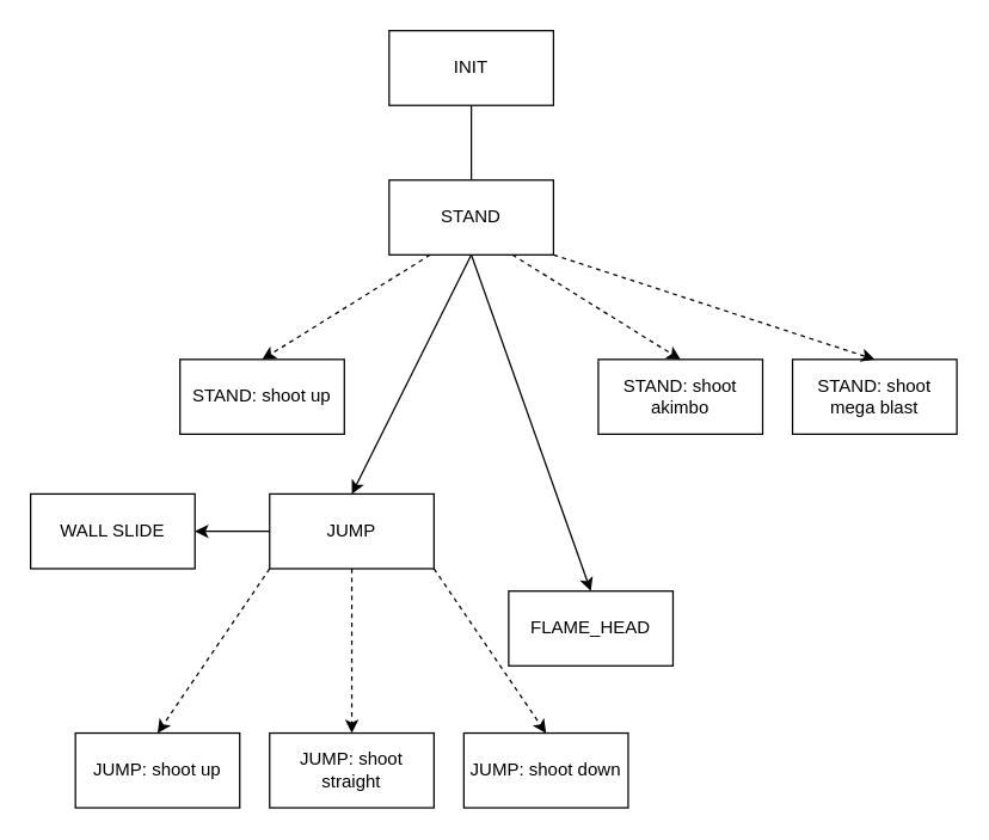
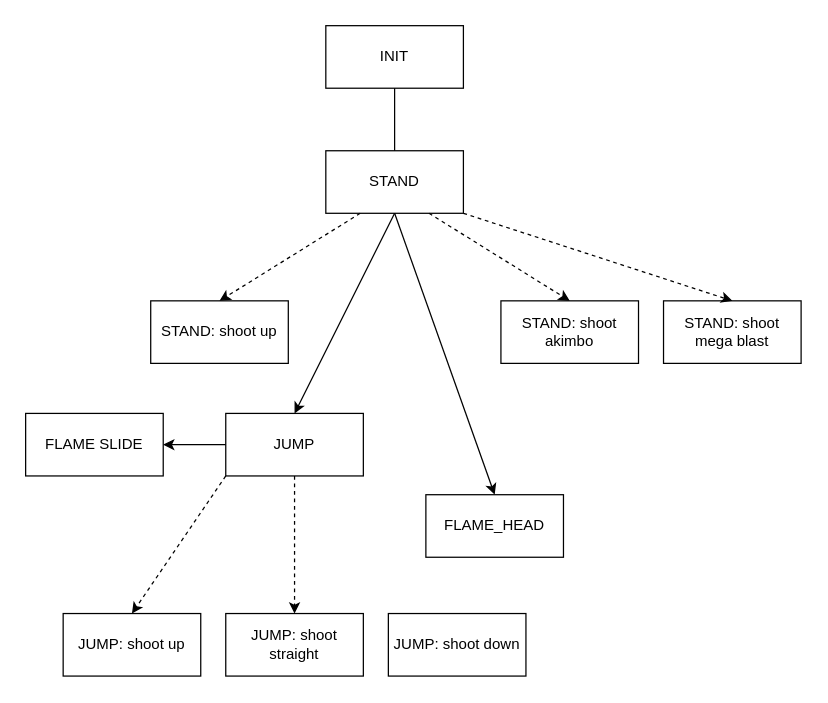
  <mxCell id="0" />
  <mxCell id="1" parent="0" />
  <mxCell id="2" value="INIT" style="text;html=1;align=center;verticalAlign=middle;whiteSpace=wrap;rounded=0;strokeColor=default;" vertex="1" parent="1"><mxGeometry x="260" y="20" width="110" height="50" as="geometry" /></mxCell>
  <mxCell id="3" value="STAND" style="text;html=1;align=center;verticalAlign=middle;whiteSpace=wrap;rounded=0;strokeColor=default;" vertex="1" parent="1"><mxGeometry x="260" y="120" width="110" height="50" as="geometry" /></mxCell>
  <mxCell id="4" value="JUMP" style="text;html=1;align=center;verticalAlign=middle;whiteSpace=wrap;rounded=0;strokeColor=default;" vertex="1" parent="1"><mxGeometry x="180" y="330" width="110" height="50" as="geometry" /></mxCell>
  <mxCell id="5" value="FLAME_HEAD" style="text;html=1;align=center;verticalAlign=middle;whiteSpace=wrap;rounded=0;strokeColor=default;" vertex="1" parent="1"><mxGeometry x="340" y="395" width="110" height="50" as="geometry" /></mxCell>
  <mxCell id="6" value="STAND: shoot mega blast" style="text;html=1;align=center;verticalAlign=middle;whiteSpace=wrap;rounded=0;strokeColor=default;" vertex="1" parent="1"><mxGeometry x="530" y="240" width="110" height="50" as="geometry" /></mxCell>
  <mxCell id="7" value="STAND: shoot akimbo" style="text;html=1;align=center;verticalAlign=middle;whiteSpace=wrap;rounded=0;strokeColor=default;" vertex="1" parent="1"><mxGeometry x="400" y="240" width="110" height="50" as="geometry" /></mxCell>
  <mxCell id="8" value="STAND: shoot up" style="text;html=1;align=center;verticalAlign=middle;whiteSpace=wrap;rounded=0;strokeColor=default;" vertex="1" parent="1"><mxGeometry x="120" y="240" width="110" height="50" as="geometry" /></mxCell>
  <mxCell id="9" value="JUMP: shoot up" style="text;html=1;align=center;verticalAlign=middle;whiteSpace=wrap;rounded=0;strokeColor=default;" vertex="1" parent="1"><mxGeometry x="50" y="490" width="110" height="50" as="geometry" /></mxCell>
  <mxCell id="10" value="JUMP: shoot straight" style="text;html=1;align=center;verticalAlign=middle;whiteSpace=wrap;rounded=0;strokeColor=default;" vertex="1" parent="1"><mxGeometry x="180" y="490" width="110" height="50" as="geometry" /></mxCell>
  <mxCell id="11" value="JUMP: shoot down" style="text;html=1;align=center;verticalAlign=middle;whiteSpace=wrap;rounded=0;strokeColor=default;" vertex="1" parent="1"><mxGeometry x="310" y="490" width="110" height="50" as="geometry" /></mxCell>
  <mxCell id="12" value="" style="endArrow=none;html=1;rounded=0;exitX=0.5;exitY=1;exitDx=0;exitDy=0;entryX=0.5;entryY=0;entryDx=0;entryDy=0;" edge="1" parent="1" source="2" target="3"><mxGeometry width="50" height="50" relative="1" as="geometry"><mxPoint x="300" y="310" as="sourcePoint" /><mxPoint x="350" y="260" as="targetPoint" /></mxGeometry></mxCell>
  <mxCell id="13" value="" style="endArrow=classic;html=1;rounded=0;exitX=0.25;exitY=1;exitDx=0;exitDy=0;entryX=0.5;entryY=0;entryDx=0;entryDy=0;dashed=1;" edge="1" parent="1" source="3" target="8"><mxGeometry width="50" height="50" relative="1" as="geometry"><mxPoint x="300" y="310" as="sourcePoint" /><mxPoint x="350" y="260" as="targetPoint" /></mxGeometry></mxCell>
  <mxCell id="14" value="" style="endArrow=classic;html=1;rounded=0;exitX=0.75;exitY=1;exitDx=0;exitDy=0;entryX=0.5;entryY=0;entryDx=0;entryDy=0;dashed=1;" edge="1" parent="1" source="3" target="7"><mxGeometry width="50" height="50" relative="1" as="geometry"><mxPoint x="300" y="310" as="sourcePoint" /><mxPoint x="350" y="260" as="targetPoint" /></mxGeometry></mxCell>
  <mxCell id="15" value="" style="endArrow=classic;html=1;rounded=0;exitX=1;exitY=1;exitDx=0;exitDy=0;entryX=0.5;entryY=0;entryDx=0;entryDy=0;dashed=1;" edge="1" parent="1" source="3" target="6"><mxGeometry width="50" height="50" relative="1" as="geometry"><mxPoint x="420" y="220" as="sourcePoint" /><mxPoint x="470" y="170" as="targetPoint" /></mxGeometry></mxCell>
  <mxCell id="16" value="" style="endArrow=classic;html=1;rounded=0;exitX=0.5;exitY=1;exitDx=0;exitDy=0;entryX=0.5;entryY=0;entryDx=0;entryDy=0;" edge="1" parent="1" source="3" target="4"><mxGeometry width="50" height="50" relative="1" as="geometry"><mxPoint x="300" y="310" as="sourcePoint" /><mxPoint x="350" y="260" as="targetPoint" /></mxGeometry></mxCell>
  <mxCell id="17" value="" style="endArrow=classic;html=1;rounded=0;exitX=0.5;exitY=1;exitDx=0;exitDy=0;entryX=0.5;entryY=0;entryDx=0;entryDy=0;" edge="1" parent="1" source="3" target="5"><mxGeometry width="50" height="50" relative="1" as="geometry"><mxPoint x="300" y="310" as="sourcePoint" /><mxPoint x="350" y="260" as="targetPoint" /></mxGeometry></mxCell>
  <mxCell id="18" value="" style="endArrow=classic;html=1;rounded=0;exitX=0;exitY=1;exitDx=0;exitDy=0;entryX=0.5;entryY=0;entryDx=0;entryDy=0;dashed=1;" edge="1" parent="1" source="4" target="9"><mxGeometry width="50" height="50" relative="1" as="geometry"><mxPoint x="300" y="310" as="sourcePoint" /><mxPoint x="350" y="260" as="targetPoint" /></mxGeometry></mxCell>
  <mxCell id="19" value="" style="endArrow=classic;html=1;rounded=0;exitX=0.5;exitY=1;exitDx=0;exitDy=0;entryX=0.5;entryY=0;entryDx=0;entryDy=0;dashed=1;" edge="1" parent="1" source="4" target="10"><mxGeometry width="50" height="50" relative="1" as="geometry"><mxPoint x="245" y="380" as="sourcePoint" /><mxPoint x="140" y="450" as="targetPoint" /></mxGeometry></mxCell>
- <mxCell id="20" value="" style="endArrow=classic;html=1;rounded=0;exitX=1;exitY=1;exitDx=0;exitDy=0;entryX=0.5;entryY=0;entryDx=0;entryDy=0;dashed=1;" edge="1" parent="1" source="4" target="11"><mxGeometry width="50" height="50" relative="1" as="geometry"><mxPoint x="315" y="390" as="sourcePoint" /><mxPoint x="210" y="460" as="targetPoint" /></mxGeometry></mxCell>
- <mxCell id="21" value="WALL SLIDE" style="text;html=1;align=center;verticalAlign=middle;whiteSpace=wrap;rounded=0;strokeColor=default;" vertex="1" parent="1"><mxGeometry x="20" y="330" width="110" height="50" as="geometry" /></mxCell>
+ <mxCell id="21" value="FLAME SLIDE" style="text;html=1;align=center;verticalAlign=middle;whiteSpace=wrap;rounded=0;strokeColor=default;" vertex="1" parent="1"><mxGeometry x="20" y="330" width="110" height="50" as="geometry" /></mxCell>
  <mxCell id="22" value="" style="endArrow=classic;html=1;rounded=0;exitX=0;exitY=0.5;exitDx=0;exitDy=0;entryX=1;entryY=0.5;entryDx=0;entryDy=0;" edge="1" parent="1" source="4" target="21"><mxGeometry width="50" height="50" relative="1" as="geometry"><mxPoint x="300" y="310" as="sourcePoint" /><mxPoint x="350" y="260" as="targetPoint" /></mxGeometry></mxCell>
